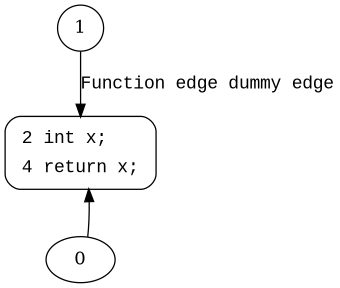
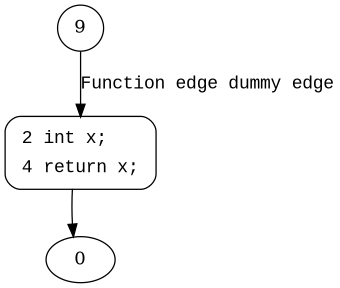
  digraph {
-   1 [shape=circle]
+   1 [shape=circle label=9]
    n2 [fillcolor=white fontname="Courier New" label=<<table border="0" cellborder="0" cellpadding="3" bgcolor="white"><tr><td align="right">2</td><td align="left">int x;</td></tr><tr><td align="right">4</td><td align="left">return x;</td></tr></table>> penwidth=1 shape=Mrecord style="filled,bold"]
    0
    1 -> n2 [fontname="Courier New" label="Function edge dummy edge"]
-   0 -> n2
+   n2 -> 0
  }
